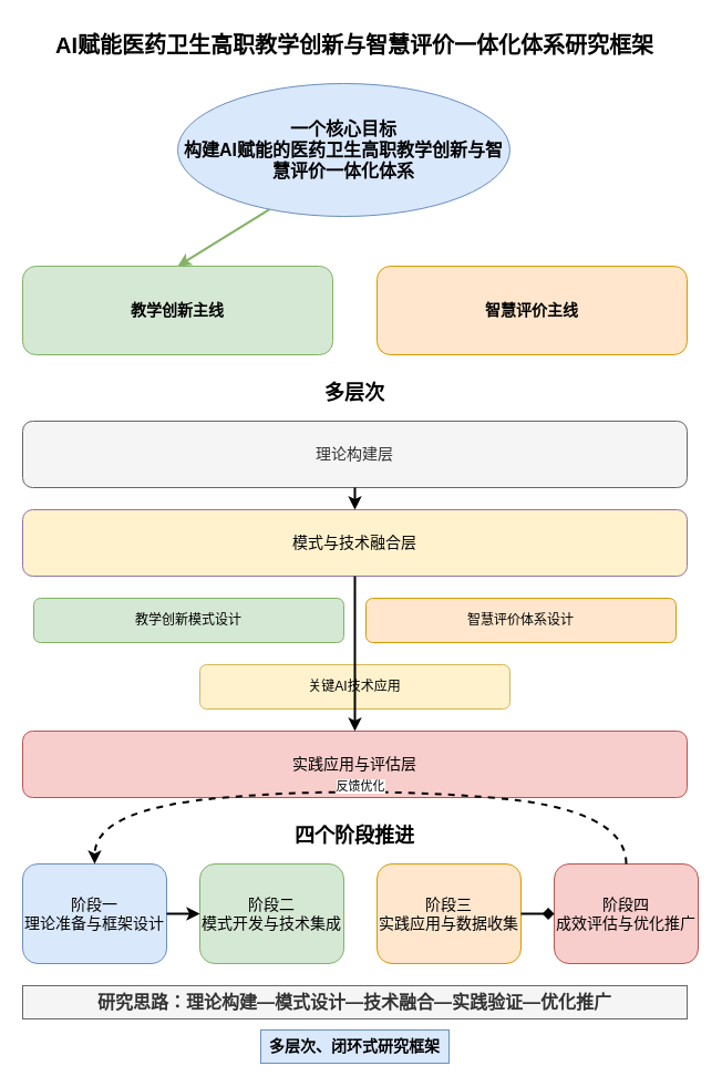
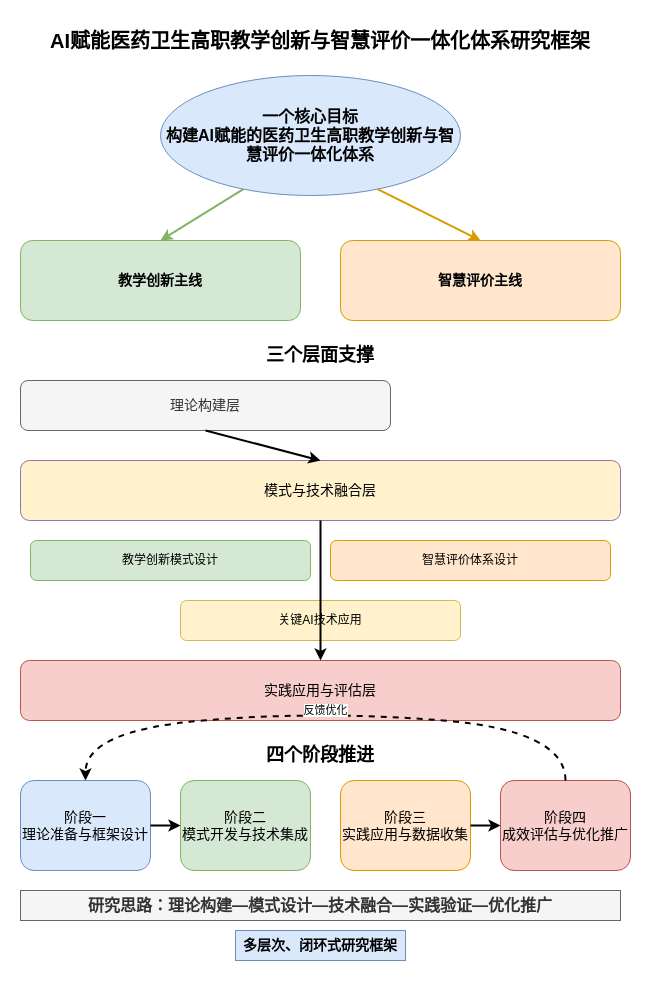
  <mxCell id="0" />
  <mxCell id="1" parent="0" />
  <mxCell id="2" value="AI赋能医药卫生高职教学创新与智慧评价一体化体系研究框架" style="text;html=1;strokeColor=none;fillColor=none;align=center;verticalAlign=middle;whiteSpace=wrap;rounded=0;fontSize=20;fontStyle=1" parent="1" vertex="1"><mxGeometry x="20" y="20" width="600" height="40" as="geometry" /></mxCell>
  <mxCell id="3" value="一个核心目标&#10;构建AI赋能的医药卫生高职教学创新与智慧评价一体化体系" style="ellipse;whiteSpace=wrap;html=1;fillColor=#dae8fc;strokeColor=#6c8ebf;fontSize=16;fontStyle=1" parent="1" vertex="1"><mxGeometry x="160" y="75" width="300" height="120" as="geometry" /></mxCell>
  <mxCell id="4" value="教学创新主线" style="rounded=1;whiteSpace=wrap;html=1;fillColor=#d5e8d4;strokeColor=#82b366;fontSize=14;fontStyle=1" parent="1" vertex="1"><mxGeometry x="20" y="240" width="280" height="80" as="geometry" /></mxCell>
  <mxCell id="5" value="智慧评价主线" style="rounded=1;whiteSpace=wrap;html=1;fillColor=#ffe6cc;strokeColor=#d79b00;fontSize=14;fontStyle=1" parent="1" vertex="1"><mxGeometry x="340" y="240" width="280" height="80" as="geometry" /></mxCell>
  <mxCell id="6" value="" style="endArrow=classic;html=1;rounded=0;exitX=0.25;exitY=1;exitDx=0;exitDy=0;entryX=0.5;entryY=0;entryDx=0;entryDy=0;strokeWidth=2;fillColor=#d5e8d4;strokeColor=#82b366;" parent="1" source="3" target="4" edge="1"><mxGeometry width="50" height="50" relative="1" as="geometry"><mxPoint x="296" y="430" as="sourcePoint" /><mxPoint x="346" y="380" as="targetPoint" /></mxGeometry></mxCell>
- <mxCell id="8" value="多层次" style="text;html=1;strokeColor=none;fillColor=none;align=center;verticalAlign=middle;whiteSpace=wrap;rounded=0;fontSize=18;fontStyle=1" parent="1" vertex="1"><mxGeometry x="235" y="340" width="170" height="30" as="geometry" /></mxCell>
- <mxCell id="9" value="理论构建层" style="rounded=1;whiteSpace=wrap;html=1;fillColor=#f5f5f5;strokeColor=#666666;fontSize=14;fontColor=#333333" parent="1" vertex="1"><mxGeometry x="20" y="380" width="600" height="60" as="geometry" /></mxCell>
+ <mxCell id="7" value="" style="endArrow=classic;html=1;rounded=0;exitX=0.75;exitY=1;exitDx=0;exitDy=0;entryX=0.5;entryY=0;entryDx=0;entryDy=0;strokeWidth=2;fillColor=#ffe6cc;strokeColor=#d79b00;" parent="1" source="3" target="5" edge="1"><mxGeometry width="50" height="50" relative="1" as="geometry"><mxPoint x="296" y="430" as="sourcePoint" /><mxPoint x="346" y="380" as="targetPoint" /></mxGeometry></mxCell>
+ <mxCell id="8" value="三个层面支撑" style="text;html=1;strokeColor=none;fillColor=none;align=center;verticalAlign=middle;whiteSpace=wrap;rounded=0;fontSize=18;fontStyle=1" parent="1" vertex="1"><mxGeometry x="235" y="340" width="170" height="30" as="geometry" /></mxCell>
+ <mxCell id="9" value="理论构建层" style="rounded=1;whiteSpace=wrap;html=1;fillColor=#f5f5f5;strokeColor=#666666;fontSize=14;fontColor=#333333" parent="1" vertex="1"><mxGeometry x="20" y="380" width="370" height="50" as="geometry" /></mxCell>
  <mxCell id="10" value="模式与技术融合层" style="rounded=1;whiteSpace=wrap;html=1;fillColor=#fff2cc;strokeColor=#9673a6;fontSize=14;" parent="1" vertex="1"><mxGeometry x="20" y="460" width="600" height="60" as="geometry" /></mxCell>
  <mxCell id="11" value="教学创新模式设计" style="rounded=1;whiteSpace=wrap;html=1;fillColor=#d5e8d4;strokeColor=#82b366;fontSize=12;" parent="1" vertex="1"><mxGeometry x="30" y="540" width="280" height="40" as="geometry" /></mxCell>
  <mxCell id="12" value="智慧评价体系设计" style="rounded=1;whiteSpace=wrap;html=1;fillColor=#ffe6cc;strokeColor=#d79b00;fontSize=12;" parent="1" vertex="1"><mxGeometry x="330" y="540" width="280" height="40" as="geometry" /></mxCell>
  <mxCell id="13" value="关键AI技术应用" style="rounded=1;whiteSpace=wrap;html=1;fillColor=#fff2cc;strokeColor=#d6b656;fontSize=12;" parent="1" vertex="1"><mxGeometry x="180" y="600" width="280" height="40" as="geometry" /></mxCell>
  <mxCell id="14" value="实践应用与评估层" style="rounded=1;whiteSpace=wrap;html=1;fillColor=#f8cecc;strokeColor=#b85450;fontSize=14;" parent="1" vertex="1"><mxGeometry x="20" y="660" width="600" height="60" as="geometry" /></mxCell>
  <mxCell id="15" value="四个阶段推进" style="text;html=1;strokeColor=none;fillColor=none;align=center;verticalAlign=middle;whiteSpace=wrap;rounded=0;fontSize=18;fontStyle=1" parent="1" vertex="1"><mxGeometry x="235" y="740" width="170" height="30" as="geometry" /></mxCell>
  <mxCell id="16" value="阶段一&#10;理论准备与框架设计" style="rounded=1;whiteSpace=wrap;html=1;fillColor=#dae8fc;strokeColor=#6c8ebf;fontSize=14;" parent="1" vertex="1"><mxGeometry x="20" y="780" width="130" height="90" as="geometry" /></mxCell>
  <mxCell id="17" value="阶段二&#10;模式开发与技术集成" style="rounded=1;whiteSpace=wrap;html=1;fillColor=#d5e8d4;strokeColor=#82b366;fontSize=14;" parent="1" vertex="1"><mxGeometry x="180" y="780" width="130" height="90" as="geometry" /></mxCell>
  <mxCell id="18" value="阶段三&#10;实践应用与数据收集" style="rounded=1;whiteSpace=wrap;html=1;fillColor=#ffe6cc;strokeColor=#d79b00;fontSize=14;" parent="1" vertex="1"><mxGeometry x="340" y="780" width="130" height="90" as="geometry" /></mxCell>
  <mxCell id="19" value="阶段四&#10;成效评估与优化推广" style="rounded=1;whiteSpace=wrap;html=1;fillColor=#f8cecc;strokeColor=#b85450;fontSize=14;" parent="1" vertex="1"><mxGeometry x="500" y="780" width="130" height="90" as="geometry" /></mxCell>
  <mxCell id="20" value="" style="endArrow=classic;html=1;rounded=0;exitX=1;exitY=0.5;exitDx=0;exitDy=0;entryX=0;entryY=0.5;entryDx=0;entryDy=0;strokeWidth=2;" parent="1" source="16" target="17" edge="1"><mxGeometry width="50" height="50" relative="1" as="geometry"><mxPoint x="296" y="630" as="sourcePoint" /><mxPoint x="346" y="580" as="targetPoint" /></mxGeometry></mxCell>
- <mxCell id="21" value="" style="endArrow=diamond;html=1;rounded=0;exitX=1;exitY=0.5;exitDx=0;exitDy=0;entryX=0;entryY=0.5;entryDx=0;entryDy=0;strokeWidth=2;" parent="1" source="18" target="19" edge="1"><mxGeometry width="50" height="50" relative="1" as="geometry"><mxPoint x="296" y="630" as="sourcePoint" /><mxPoint x="346" y="580" as="targetPoint" /></mxGeometry></mxCell>
+ <mxCell id="21" value="" style="endArrow=classic;html=1;rounded=0;exitX=1;exitY=0.5;exitDx=0;exitDy=0;entryX=0;entryY=0.5;entryDx=0;entryDy=0;strokeWidth=2;" parent="1" source="18" target="19" edge="1"><mxGeometry width="50" height="50" relative="1" as="geometry"><mxPoint x="296" y="630" as="sourcePoint" /><mxPoint x="346" y="580" as="targetPoint" /></mxGeometry></mxCell>
  <mxCell id="22" value="反馈优化" style="curved=1;endArrow=classic;html=1;rounded=0;exitX=0.5;exitY=0;exitDx=0;exitDy=0;entryX=0.5;entryY=0;entryDx=0;entryDy=0;strokeWidth=2;dashed=1;" parent="1" source="19" target="16" edge="1"><mxGeometry width="50" height="50" relative="1" as="geometry"><mxPoint x="565" y="760" as="sourcePoint" /><mxPoint x="85" y="760" as="targetPoint" /><Array as="points"><mxPoint x="565" y="730" /><mxPoint x="320" y="710" /><mxPoint x="85" y="730" /></Array></mxGeometry></mxCell>
  <mxCell id="23" value="" style="endArrow=classic;html=1;rounded=0;exitX=0.5;exitY=1;exitDx=0;exitDy=0;entryX=0.5;entryY=0;entryDx=0;entryDy=0;strokeWidth=2;" parent="1" source="9" target="10" edge="1"><mxGeometry width="50" height="50" relative="1" as="geometry"><mxPoint x="296" y="630" as="sourcePoint" /><mxPoint x="346" y="580" as="targetPoint" /></mxGeometry></mxCell>
  <mxCell id="24" value="" style="endArrow=classic;html=1;rounded=0;exitX=0.5;exitY=1;exitDx=0;exitDy=0;entryX=0.5;entryY=0;entryDx=0;entryDy=0;strokeWidth=2;" parent="1" source="10" target="14" edge="1"><mxGeometry width="50" height="50" relative="1" as="geometry"><mxPoint x="296" y="630" as="sourcePoint" /><mxPoint x="346" y="580" as="targetPoint" /></mxGeometry></mxCell>
  <mxCell id="25" value="研究思路：理论构建—模式设计—技术融合—实践验证—优化推广" style="text;html=1;strokeColor=#666666;fillColor=#f5f5f5;align=center;verticalAlign=middle;whiteSpace=wrap;rounded=0;fontSize=16;fontStyle=1;fontColor=#333333;" parent="1" vertex="1"><mxGeometry x="20" y="890" width="600" height="30" as="geometry" /></mxCell>
  <mxCell id="26" value="多层次、闭环式研究框架" style="text;html=1;strokeColor=#6c8ebf;fillColor=#dae8fc;align=center;verticalAlign=middle;whiteSpace=wrap;rounded=0;fontSize=14;fontStyle=1;" parent="1" vertex="1"><mxGeometry x="235" y="930" width="170" height="30" as="geometry" /></mxCell>
